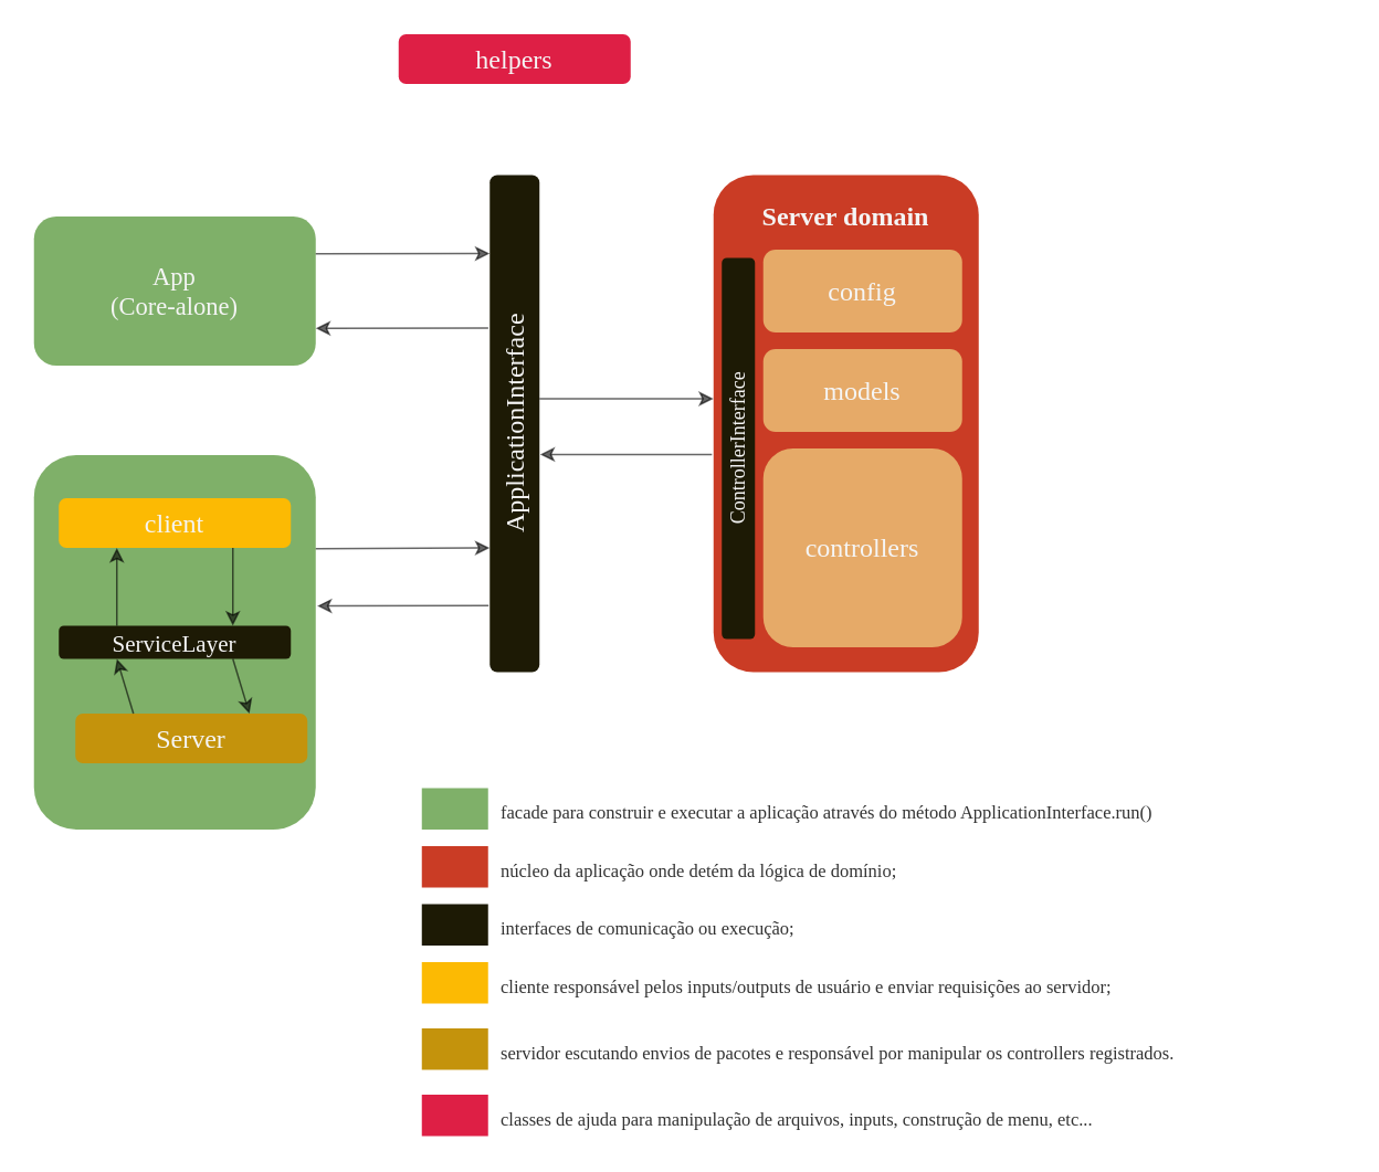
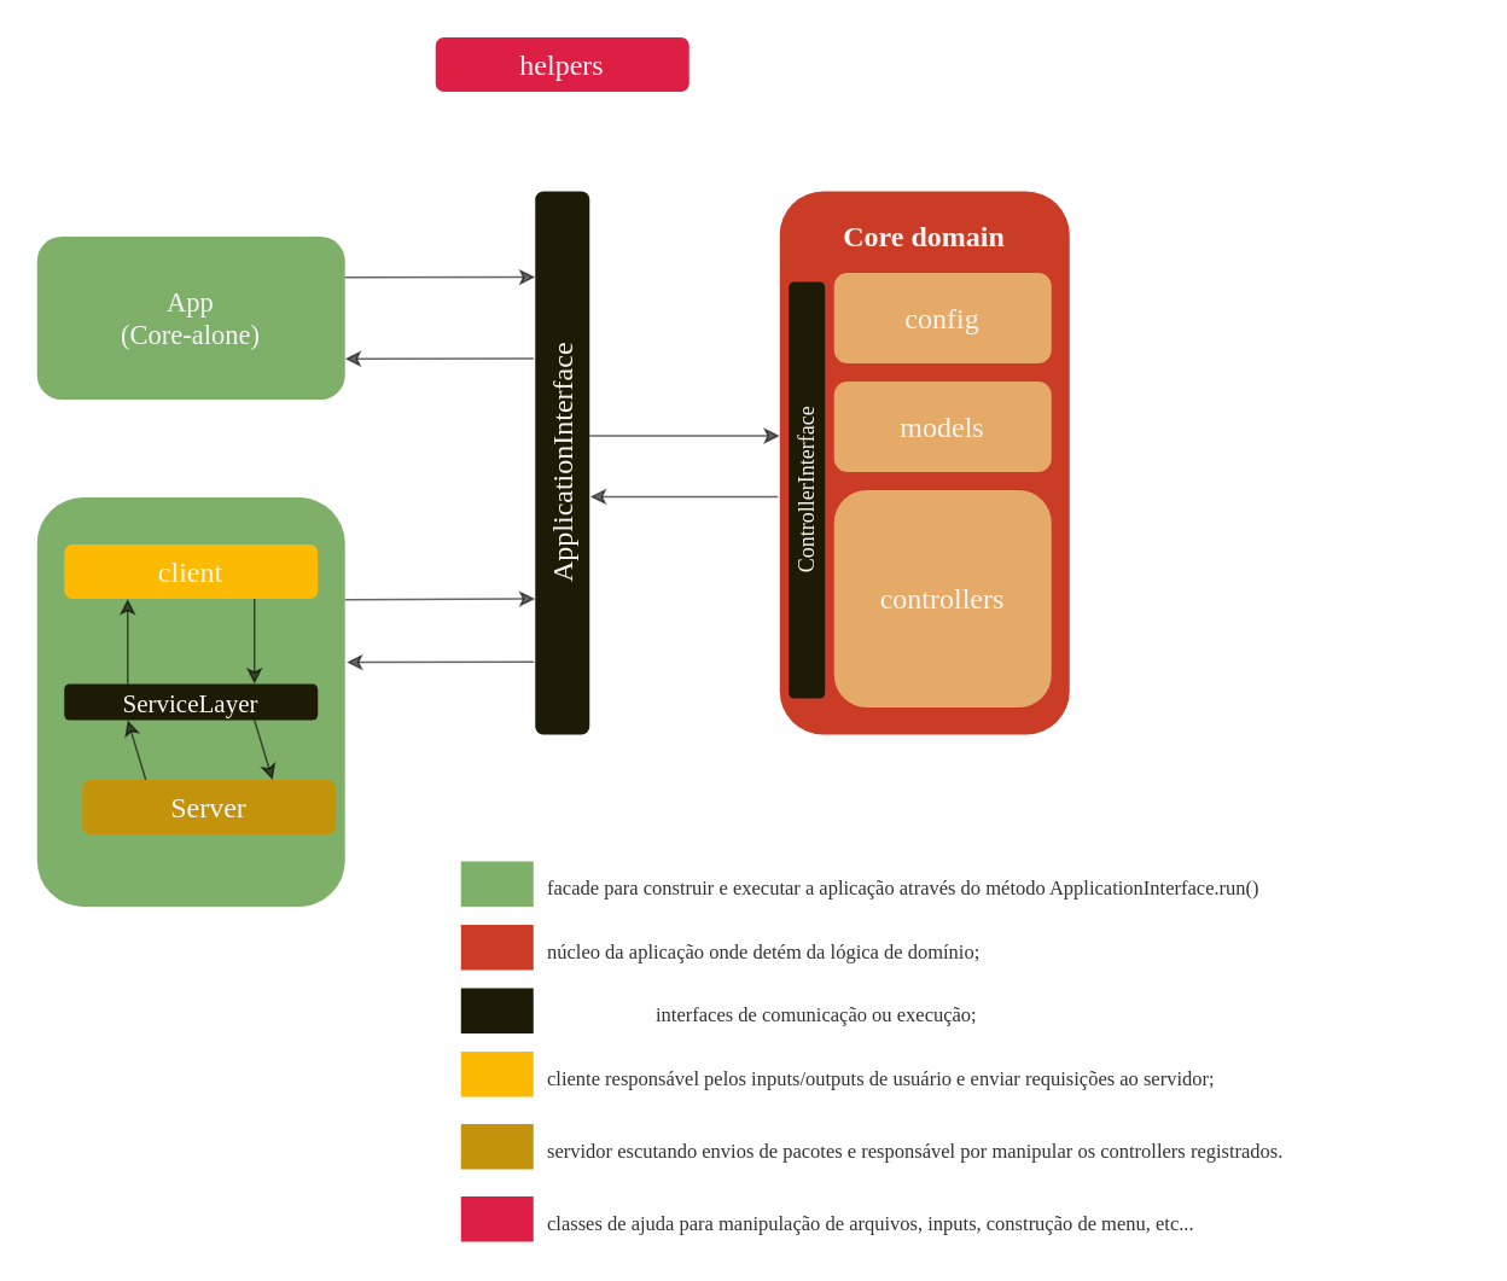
  <mxCell id="0" />
  <mxCell id="1" parent="0" />
  <mxCell id="2" value="" style="rounded=1;whiteSpace=wrap;html=1;strokeColor=none;fillColor=#CA3C25;labelBackgroundColor=#ffffff;fontColor=#CA3C25;" parent="1" vertex="1"><mxGeometry x="430" y="105" width="160" height="300" as="geometry" /></mxCell>
  <mxCell id="3" value="&lt;font face=&quot;monaco&quot; style=&quot;font-size: 15px&quot;&gt;App&lt;br&gt;(Core-alone)&lt;/font&gt;" style="rounded=1;whiteSpace=wrap;html=1;strokeColor=none;fillColor=#7FB069;fontColor=#f5f5f5;" parent="1" vertex="1"><mxGeometry x="20" y="130" width="170" height="90" as="geometry" /></mxCell>
  <mxCell id="4" value="" style="rounded=1;whiteSpace=wrap;html=1;strokeColor=none;fillColor=#7FB069;fontColor=#f5f5f5;" parent="1" vertex="1"><mxGeometry x="20" y="274" width="170" height="226" as="geometry" /></mxCell>
  <mxCell id="5" value="" style="endArrow=classic;html=1;entryX=0.158;entryY=1;entryDx=0;entryDy=0;exitX=1;exitY=0.25;exitDx=0;exitDy=0;entryPerimeter=0;opacity=60;" parent="1" source="3" target="7" edge="1"><mxGeometry width="50" height="50" relative="1" as="geometry"><mxPoint x="200" y="160" as="sourcePoint" /><mxPoint x="270" y="193" as="targetPoint" /></mxGeometry></mxCell>
  <mxCell id="6" value="" style="endArrow=classic;html=1;exitX=1;exitY=0.25;exitDx=0;exitDy=0;entryX=0.75;entryY=1;entryDx=0;entryDy=0;opacity=60;" parent="1" source="4" target="7" edge="1"><mxGeometry width="50" height="50" relative="1" as="geometry"><mxPoint x="270" y="390" as="sourcePoint" /><mxPoint x="260" y="330" as="targetPoint" /></mxGeometry></mxCell>
  <mxCell id="7" value="&lt;font face=&quot;monaco&quot; style=&quot;font-size: 16px;&quot;&gt;ApplicationInterface&lt;/font&gt;" style="rounded=1;whiteSpace=wrap;html=1;direction=west;gradientColor=none;verticalAlign=middle;fontSize=16;rotation=-90;fillColor=#1D1A05;fontColor=#f5f5f5;strokeColor=none;" parent="1" vertex="1"><mxGeometry x="160" y="240" width="300" height="30" as="geometry" /></mxCell>
- <mxCell id="8" value="Server domain" style="text;html=1;strokeColor=none;fillColor=none;align=center;verticalAlign=middle;whiteSpace=wrap;rounded=0;fontSize=16;fontFamily=monaco;fontStyle=1;fontColor=#f5f5f5;" parent="1" vertex="1"><mxGeometry x="440" y="120" width="140" height="20" as="geometry" /></mxCell>
+ <mxCell id="8" value="Core domain" style="text;html=1;strokeColor=none;fillColor=none;align=center;verticalAlign=middle;whiteSpace=wrap;rounded=0;fontSize=16;fontFamily=monaco;fontStyle=1;fontColor=#f5f5f5;" parent="1" vertex="1"><mxGeometry x="440" y="120" width="140" height="20" as="geometry" /></mxCell>
  <mxCell id="9" value="controllers" style="rounded=1;whiteSpace=wrap;html=1;gradientColor=none;fontFamily=monaco;fontSize=16;strokeColor=none;fillColor=#E6AA68;fontColor=#f5f5f5;" parent="1" vertex="1"><mxGeometry x="460" y="270" width="120" height="120" as="geometry" /></mxCell>
  <mxCell id="10" value="models" style="rounded=1;whiteSpace=wrap;html=1;gradientColor=none;fontFamily=monaco;fontSize=16;strokeColor=none;fillColor=#E6AA68;fontColor=#f5f5f5;" parent="1" vertex="1"><mxGeometry x="460" y="210" width="120" height="50" as="geometry" /></mxCell>
  <mxCell id="11" value="config" style="rounded=1;whiteSpace=wrap;html=1;gradientColor=none;fontFamily=monaco;fontSize=16;strokeColor=none;fillColor=#E6AA68;fontColor=#f5f5f5;" parent="1" vertex="1"><mxGeometry x="460" y="150" width="120" height="50" as="geometry" /></mxCell>
  <mxCell id="12" value="client" style="rounded=1;whiteSpace=wrap;html=1;gradientColor=none;fontFamily=monaco;fontSize=16;fontColor=#f5f5f5;strokeColor=none;fillColor=#fcba03;" parent="1" vertex="1"><mxGeometry x="35" y="300" width="140" height="30" as="geometry" /></mxCell>
  <mxCell id="13" value="&lt;font style=&quot;font-size: 14px&quot;&gt;ServiceLayer&lt;/font&gt;" style="rounded=1;whiteSpace=wrap;html=1;gradientColor=none;fontFamily=monaco;fontSize=16;strokeColor=none;fillColor=#1D1A05;fontColor=#f5f5f5;" parent="1" vertex="1"><mxGeometry x="35" y="377" width="140" height="20" as="geometry" /></mxCell>
  <mxCell id="14" value="Server" style="rounded=1;whiteSpace=wrap;html=1;gradientColor=none;fontFamily=monaco;fontSize=16;fontColor=#f5f5f5;strokeColor=none;fillColor=#c4930c;" parent="1" vertex="1"><mxGeometry x="45" y="430" width="140" height="30" as="geometry" /></mxCell>
  <mxCell id="15" value="" style="endArrow=classic;html=1;fontFamily=monaco;fontSize=16;exitX=0.75;exitY=1;exitDx=0;exitDy=0;entryX=0.75;entryY=0;entryDx=0;entryDy=0;opacity=60;" parent="1" source="12" target="13" edge="1"><mxGeometry width="50" height="50" relative="1" as="geometry"><mxPoint x="-110" y="430" as="sourcePoint" /><mxPoint x="-60" y="380" as="targetPoint" /></mxGeometry></mxCell>
  <mxCell id="16" value="" style="endArrow=classic;html=1;fontFamily=monaco;fontSize=16;exitX=0.25;exitY=0;exitDx=0;exitDy=0;entryX=0.25;entryY=1;entryDx=0;entryDy=0;opacity=60;" parent="1" source="13" target="12" edge="1"><mxGeometry width="50" height="50" relative="1" as="geometry"><mxPoint x="-110" y="440" as="sourcePoint" /><mxPoint x="-60" y="390" as="targetPoint" /></mxGeometry></mxCell>
  <mxCell id="17" value="" style="endArrow=classic;html=1;fontFamily=monaco;fontSize=16;entryX=0.25;entryY=1;entryDx=0;entryDy=0;exitX=0.25;exitY=0;exitDx=0;exitDy=0;opacity=60;" parent="1" source="14" target="13" edge="1"><mxGeometry width="50" height="50" relative="1" as="geometry"><mxPoint x="-100" y="470" as="sourcePoint" /><mxPoint x="-50" y="420" as="targetPoint" /></mxGeometry></mxCell>
  <mxCell id="18" value="" style="endArrow=classic;html=1;fontFamily=monaco;fontSize=16;exitX=0.75;exitY=1;exitDx=0;exitDy=0;entryX=0.75;entryY=0;entryDx=0;entryDy=0;opacity=60;" parent="1" source="13" target="14" edge="1"><mxGeometry width="50" height="50" relative="1" as="geometry"><mxPoint x="-120" y="430" as="sourcePoint" /><mxPoint x="-70" y="380" as="targetPoint" /></mxGeometry></mxCell>
  <mxCell id="19" value="" style="endArrow=classic;html=1;entryX=1.005;entryY=0.403;entryDx=0;entryDy=0;exitX=0.866;exitY=1.023;exitDx=0;exitDy=0;exitPerimeter=0;entryPerimeter=0;opacity=60;" parent="1" source="7" target="4" edge="1"><mxGeometry width="50" height="50" relative="1" as="geometry"><mxPoint x="305.68" y="370" as="sourcePoint" /><mxPoint x="202" y="370" as="targetPoint" /></mxGeometry></mxCell>
  <mxCell id="20" value="" style="endArrow=classic;html=1;entryX=1;entryY=0.75;entryDx=0;entryDy=0;exitX=0.308;exitY=1.03;exitDx=0;exitDy=0;exitPerimeter=0;targetPerimeterSpacing=0;opacity=60;" parent="1" source="7" target="3" edge="1"><mxGeometry width="50" height="50" relative="1" as="geometry"><mxPoint x="293" y="198" as="sourcePoint" /><mxPoint x="190" y="230.278" as="targetPoint" /></mxGeometry></mxCell>
  <mxCell id="21" value="" style="rounded=0;whiteSpace=wrap;html=1;labelBackgroundColor=#ffffff;fillColor=#7FB069;gradientColor=none;fontFamily=monaco;fontSize=16;fontColor=#f5f5f5;strokeColor=none;" parent="1" vertex="1"><mxGeometry x="254" y="475" width="40" height="25" as="geometry" /></mxCell>
  <mxCell id="22" value="&lt;font style=&quot;font-size: 11px&quot;&gt;facade para construir e executar a aplicação através do método ApplicationInterface.run()&lt;/font&gt;" style="text;html=1;strokeColor=none;fillColor=none;align=left;verticalAlign=middle;whiteSpace=wrap;rounded=0;labelBackgroundColor=#ffffff;fontFamily=monaco;fontSize=16;fontColor=#323232;" parent="1" vertex="1"><mxGeometry x="300" y="477.5" width="510" height="20" as="geometry" /></mxCell>
  <mxCell id="23" value="" style="rounded=0;whiteSpace=wrap;html=1;labelBackgroundColor=#ffffff;fillColor=#CA3C25;gradientColor=none;fontFamily=monaco;fontSize=16;fontColor=#f5f5f5;strokeColor=none;" parent="1" vertex="1"><mxGeometry x="254" y="510" width="40" height="25" as="geometry" /></mxCell>
  <mxCell id="24" value="&lt;font style=&quot;font-size: 11px&quot;&gt;núcleo da aplicação onde detém da lógica de domínio;&lt;/font&gt;" style="text;html=1;strokeColor=none;fillColor=none;align=left;verticalAlign=middle;whiteSpace=wrap;rounded=0;labelBackgroundColor=#ffffff;fontFamily=monaco;fontSize=16;fontColor=#323232;" parent="1" vertex="1"><mxGeometry x="300" y="512.5" width="490" height="20" as="geometry" /></mxCell>
  <mxCell id="25" value="" style="rounded=0;whiteSpace=wrap;html=1;labelBackgroundColor=#ffffff;fillColor=#1D1A05;gradientColor=none;fontFamily=monaco;fontSize=16;fontColor=#f5f5f5;strokeColor=none;" parent="1" vertex="1"><mxGeometry x="254" y="545" width="40" height="25" as="geometry" /></mxCell>
- <mxCell id="26" value="&lt;span style=&quot;font-size: 11px&quot;&gt;interfaces de comunicação ou execução;&lt;/span&gt;" style="text;html=1;strokeColor=none;fillColor=none;align=left;verticalAlign=middle;whiteSpace=wrap;rounded=0;labelBackgroundColor=#ffffff;fontFamily=monaco;fontSize=16;fontColor=#323232;" parent="1" vertex="1"><mxGeometry x="300" y="547.5" width="410" height="20" as="geometry" /></mxCell>
+ <mxCell id="26" value="&lt;span style=&quot;font-size: 11px&quot;&gt;interfaces de comunicação ou execução;&lt;/span&gt;" style="text;html=1;strokeColor=none;fillColor=none;align=left;verticalAlign=middle;whiteSpace=wrap;rounded=0;labelBackgroundColor=#ffffff;fontFamily=monaco;fontSize=16;fontColor=#323232;" parent="1" vertex="1"><mxGeometry x="360" y="547.5" width="410" height="20" as="geometry" /></mxCell>
  <mxCell id="27" value="" style="rounded=0;whiteSpace=wrap;html=1;labelBackgroundColor=#ffffff;fillColor=#FCBA03;gradientColor=none;fontFamily=monaco;fontSize=16;fontColor=#f5f5f5;strokeColor=none;" parent="1" vertex="1"><mxGeometry x="254" y="580" width="40" height="25" as="geometry" /></mxCell>
  <mxCell id="28" value="&lt;span style=&quot;font-size: 11px&quot;&gt;cliente responsável pelos inputs/outputs de usuário e enviar requisições ao servidor;&lt;/span&gt;" style="text;html=1;strokeColor=none;fillColor=none;align=left;verticalAlign=middle;whiteSpace=wrap;rounded=0;labelBackgroundColor=#ffffff;fontFamily=monaco;fontSize=16;fontColor=#323232;" parent="1" vertex="1"><mxGeometry x="300" y="582.5" width="480" height="20" as="geometry" /></mxCell>
  <mxCell id="29" value="" style="rounded=0;whiteSpace=wrap;html=1;labelBackgroundColor=#ffffff;fillColor=#C4930C;gradientColor=none;fontFamily=monaco;fontSize=16;fontColor=#f5f5f5;strokeColor=none;" parent="1" vertex="1"><mxGeometry x="254" y="620" width="40" height="25" as="geometry" /></mxCell>
  <mxCell id="30" value="&lt;span style=&quot;font-size: 11px&quot;&gt;servidor escutando envios de pacotes e responsável por manipular os controllers registrados.&lt;/span&gt;" style="text;html=1;strokeColor=none;fillColor=none;align=left;verticalAlign=middle;whiteSpace=wrap;rounded=0;labelBackgroundColor=#ffffff;fontFamily=monaco;fontSize=16;fontColor=#323232;" parent="1" vertex="1"><mxGeometry x="300" y="622.5" width="480" height="20" as="geometry" /></mxCell>
  <mxCell id="31" value="helpers" style="rounded=1;whiteSpace=wrap;html=1;gradientColor=none;fontFamily=monaco;fontSize=16;strokeColor=none;fillColor=#de1f45;fontColor=#f5f5f5;" vertex="1" parent="1"><mxGeometry x="240" y="20" width="140" height="30" as="geometry" /></mxCell>
  <mxCell id="32" value="" style="endArrow=classic;html=1;exitX=0.75;exitY=0;exitDx=0;exitDy=0;entryX=0;entryY=0.75;entryDx=0;entryDy=0;opacity=60;" edge="1" parent="1"><mxGeometry width="50" height="50" relative="1" as="geometry"><mxPoint x="325" y="240" as="sourcePoint" /><mxPoint x="430" y="240" as="targetPoint" /></mxGeometry></mxCell>
  <mxCell id="33" value="" style="endArrow=classic;html=1;entryX=0.862;entryY=-0.012;entryDx=0;entryDy=0;exitX=-0.006;exitY=0.862;exitDx=0;exitDy=0;exitPerimeter=0;entryPerimeter=0;opacity=60;" edge="1" parent="1"><mxGeometry width="50" height="50" relative="1" as="geometry"><mxPoint x="429.04" y="273.6" as="sourcePoint" /><mxPoint x="325.36" y="273.6" as="targetPoint" /></mxGeometry></mxCell>
  <mxCell id="34" value="&lt;font face=&quot;monaco&quot; style=&quot;font-size: 12px&quot;&gt;ControllerInterface&lt;/font&gt;" style="rounded=1;whiteSpace=wrap;html=1;direction=west;gradientColor=none;verticalAlign=bottom;fontSize=16;rotation=-90;fillColor=#1D1A05;fontColor=#f5f5f5;strokeColor=none;" vertex="1" parent="1"><mxGeometry x="330" y="260" width="230" height="20" as="geometry" /></mxCell>
  <mxCell id="35" value="" style="rounded=0;whiteSpace=wrap;html=1;labelBackgroundColor=#ffffff;fillColor=#de1f45;gradientColor=none;fontFamily=monaco;fontSize=16;fontColor=#f5f5f5;strokeColor=none;" vertex="1" parent="1"><mxGeometry x="254" y="660" width="40" height="25" as="geometry" /></mxCell>
  <mxCell id="36" value="&lt;span style=&quot;font-size: 11px&quot;&gt;classes de ajuda para manipulação de arquivos, inputs, construção de menu, etc...&lt;/span&gt;" style="text;html=1;strokeColor=none;fillColor=none;align=left;verticalAlign=middle;whiteSpace=wrap;rounded=0;labelBackgroundColor=#ffffff;fontFamily=monaco;fontSize=16;fontColor=#323232;" vertex="1" parent="1"><mxGeometry x="300" y="662.5" width="480" height="20" as="geometry" /></mxCell>
